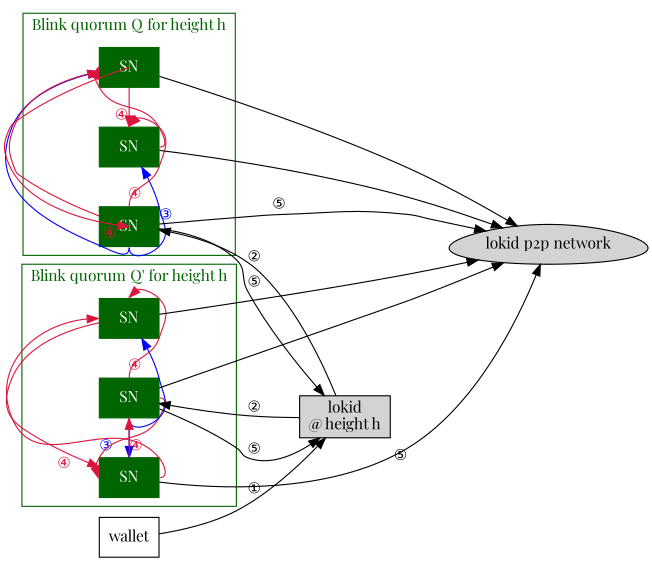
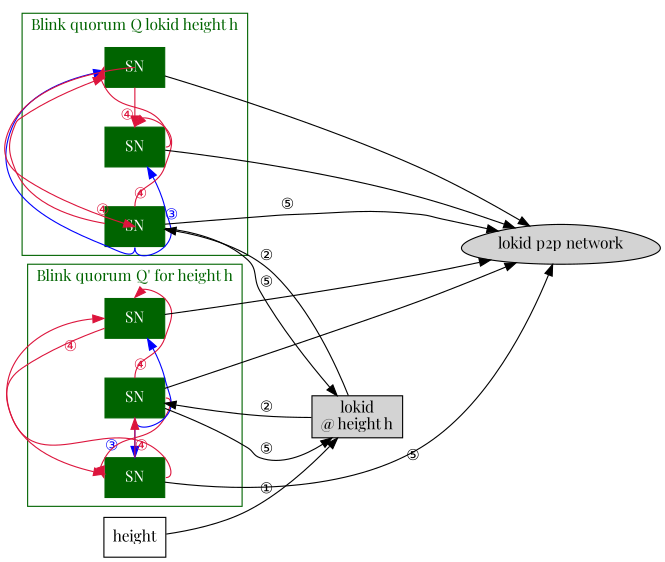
  digraph {
    fontname="Playfair Display"
    rankdir=LR
    node [color=darkgreen fontcolor=white fontname="Playfair Display" shape=box style=filled]
    edge [fontname="Playfair Display"]
    n1 [label=SN]
    n2 [label=SN]
    n3 [label=SN]
    n4 [label=SN ordering=out]
    n5 [label=SN ordering=out]
    n6 [label=SN ordering=out]
    n7 [label="lokid\n@ height h" color="" fontcolor=""]
    n8 [label="lokid p2p network" shape=egg color="" fontcolor=""]
    peers_hack [style=invis color="" fontcolor="" shape=""]
-   wallet [color="" fontcolor="" style=""]
+   wallet [label=height color="" fontcolor="" style=""]
    subgraph sub_1 {
      n1
      n2
      n3
      n4
      n5
      n6
    }
    subgraph sub_2 {
      n1
      n2
      n3
      n4
      n5
      n6
    }
    subgraph cluster_3 {
      color=darkgreen
      fontcolor=darkgreen
      label="Blink quorum Q' for height h"
      labelloc=t
      n4
      n5
      n6
    }
    subgraph cluster_4 {
      color=darkgreen
      fontcolor=darkgreen
-     label="Blink quorum Q for height h"
+     label="Blink quorum Q lokid height h"
      labelloc=t
      n1
      n2
      n3
    }
    n1 -> n2 [color=blue constraint=false fontcolor=blue tailport=s xlabel="③"]
    n1 -> n2 [color=crimson constraint=false dir=both fontcolor=crimson headport=n tailport=n xlabel="④"]
    n1 -> n3 [color=blue constraint=false fontcolor=blue tailport=s]
    n1 -> n3 [color=crimson constraint=false fontcolor=crimson]
    n1 -> n7 [label="⑤"]
    n1 -> n8 [xlabel="⑤       "]
    n1 -> peers_hack [style=invis]
    n2 -> n3 [color=crimson constraint=false fontcolor=crimson headport=w tailport=e xlabel="④"]
    n2 -> n8
    n3 -> n1 [color=crimson constraint=false fontcolor=crimson headport=w tailport=e xlabel="④"]
    n3 -> n2 [color=crimson constraint=false fontcolor=crimson]
    n3 -> n8
    n4 -> n5 [color=blue constraint=false fontcolor=blue tailport=s xlabel="③   "]
    n4 -> n5 [color=crimson constraint=false fontcolor=crimson headport=w tailport=e xlabel="④"]
    n4 -> n6 [color=blue constraint=false fontcolor=blue tailport=s]
    n4 -> n6 [color=crimson constraint=false dir=both fontcolor=crimson headport=n tailport=n xlabel="④"]
    n4 -> n7 [label="⑤"]
    n4 -> n8
    n4 -> peers_hack [style=invis]
    n5 -> n4 [color=crimson constraint=false fontcolor=crimson]
    n5 -> n6 [color=crimson constraint=false fontcolor=crimson headport=w tailport=e]
    n5 -> n8 [xlabel="⑤"]
    n6 -> n5 [color=crimson constraint=false fontcolor=crimson xlabel="④"]
    n6 -> n8
    n7 -> n1 [label="②"]
    n7 -> n4 [label="②"]
    peers_hack -> n8 [style=invis]
    peers_hack -> n8 [style=invis]
    wallet -> n7 [label="①"]
  }
